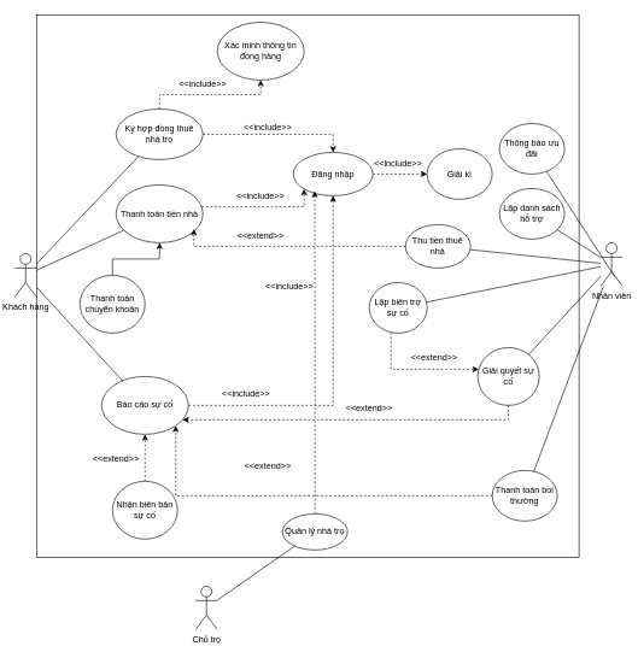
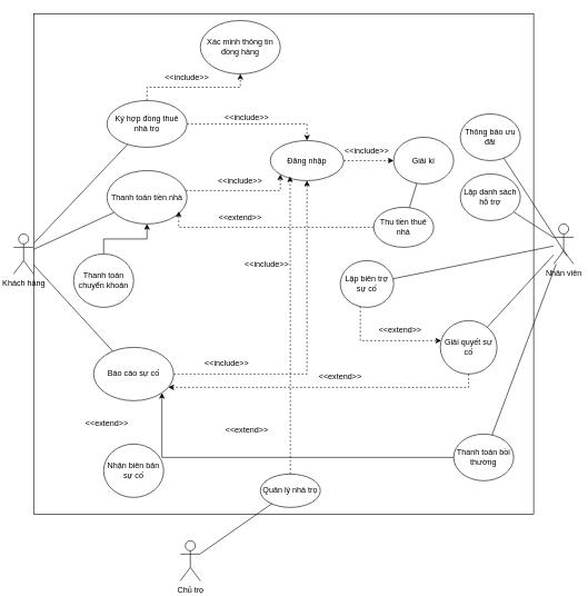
  <mxCell id="0" />
  <mxCell id="1" parent="0" />
  <mxCell id="2" value="" style="whiteSpace=wrap;html=1;aspect=fixed;" parent="1" vertex="1"><mxGeometry x="50" y="20" width="750" height="750" as="geometry" /></mxCell>
  <mxCell id="3" value="Khách hàng" style="shape=umlActor;verticalLabelPosition=bottom;verticalAlign=top;html=1;outlineConnect=0;" parent="1" vertex="1"><mxGeometry x="20" y="350" width="30" height="60" as="geometry" /></mxCell>
  <mxCell id="4" value="Chủ trọ" style="shape=umlActor;verticalLabelPosition=bottom;verticalAlign=top;html=1;outlineConnect=0;" parent="1" vertex="1"><mxGeometry x="270" y="810" width="30" height="60" as="geometry" /></mxCell>
  <mxCell id="5" value="Nhân viên" style="shape=umlActor;verticalLabelPosition=bottom;verticalAlign=top;html=1;outlineConnect=0;" parent="1" vertex="1"><mxGeometry x="830" y="335" width="30" height="60" as="geometry" /></mxCell>
  <mxCell id="6" style="edgeStyle=orthogonalEdgeStyle;rounded=0;orthogonalLoop=1;jettySize=auto;html=1;dashed=1;" parent="1" source="7" target="34" edge="1"><mxGeometry relative="1" as="geometry" /></mxCell>
  <mxCell id="7" value="Đăng nhập" style="ellipse;whiteSpace=wrap;html=1;" parent="1" vertex="1"><mxGeometry x="405" y="210" width="110" height="60" as="geometry" /></mxCell>
  <mxCell id="8" style="edgeStyle=orthogonalEdgeStyle;rounded=0;orthogonalLoop=1;jettySize=auto;html=1;dashed=1;" parent="1" source="10" target="7" edge="1"><mxGeometry relative="1" as="geometry"><Array as="points"><mxPoint x="460" y="185" /></Array></mxGeometry></mxCell>
  <mxCell id="9" style="edgeStyle=orthogonalEdgeStyle;rounded=0;orthogonalLoop=1;jettySize=auto;html=1;dashed=1;" parent="1" source="10" target="48" edge="1"><mxGeometry relative="1" as="geometry"><Array as="points"><mxPoint x="220" y="130" /><mxPoint x="360" y="130" /></Array></mxGeometry></mxCell>
  <mxCell id="10" value="Ký hợp đồng thuê nhà trọ" style="ellipse;whiteSpace=wrap;html=1;" parent="1" vertex="1"><mxGeometry x="160" y="150" width="120" height="70" as="geometry" /></mxCell>
  <mxCell id="11" value="&amp;lt;&amp;lt;include&amp;gt;&amp;gt;" style="text;html=1;align=center;verticalAlign=middle;whiteSpace=wrap;rounded=0;" parent="1" vertex="1"><mxGeometry x="340" y="160" width="60" height="30" as="geometry" /></mxCell>
  <mxCell id="12" value="" style="endArrow=none;html=1;rounded=0;" parent="1" source="3" target="10" edge="1"><mxGeometry width="50" height="50" relative="1" as="geometry"><mxPoint x="310" y="370" as="sourcePoint" /><mxPoint x="360" y="320" as="targetPoint" /></mxGeometry></mxCell>
  <mxCell id="13" style="edgeStyle=orthogonalEdgeStyle;rounded=0;orthogonalLoop=1;jettySize=auto;html=1;dashed=1;" parent="1" source="14" target="7" edge="1"><mxGeometry relative="1" as="geometry"><Array as="points"><mxPoint x="420" y="285" /></Array></mxGeometry></mxCell>
  <mxCell id="14" value="Thanh toán tiền nhà" style="ellipse;whiteSpace=wrap;html=1;" parent="1" vertex="1"><mxGeometry x="160" y="255" width="120" height="80" as="geometry" /></mxCell>
  <mxCell id="15" value="Báo cáo sự cố" style="ellipse;whiteSpace=wrap;html=1;" parent="1" vertex="1"><mxGeometry x="140" y="520" width="120" height="80" as="geometry" /></mxCell>
  <mxCell id="16" value="" style="endArrow=none;html=1;rounded=0;" parent="1" source="3" target="14" edge="1"><mxGeometry width="50" height="50" relative="1" as="geometry"><mxPoint x="310" y="370" as="sourcePoint" /><mxPoint x="360" y="320" as="targetPoint" /></mxGeometry></mxCell>
  <mxCell id="17" value="&amp;lt;&amp;lt;include&amp;gt;&amp;gt;" style="text;html=1;align=center;verticalAlign=middle;whiteSpace=wrap;rounded=0;" parent="1" vertex="1"><mxGeometry x="330" y="255" width="60" height="30" as="geometry" /></mxCell>
  <mxCell id="18" value="" style="endArrow=none;html=1;rounded=0;" parent="1" source="3" target="15" edge="1"><mxGeometry width="50" height="50" relative="1" as="geometry"><mxPoint x="310" y="370" as="sourcePoint" /><mxPoint x="360" y="320" as="targetPoint" /></mxGeometry></mxCell>
  <mxCell id="19" style="edgeStyle=orthogonalEdgeStyle;rounded=0;orthogonalLoop=1;jettySize=auto;html=1;dashed=1;entryX=0.5;entryY=1;entryDx=0;entryDy=0;" parent="1" source="15" target="7" edge="1"><mxGeometry relative="1" as="geometry"><mxPoint x="550" y="320" as="targetPoint" /></mxGeometry></mxCell>
  <mxCell id="20" value="&amp;lt;&amp;lt;include&amp;gt;&amp;gt;" style="text;html=1;align=center;verticalAlign=middle;whiteSpace=wrap;rounded=0;" parent="1" vertex="1"><mxGeometry x="310" y="530" width="60" height="30" as="geometry" /></mxCell>
  <mxCell id="21" style="edgeStyle=orthogonalEdgeStyle;rounded=0;orthogonalLoop=1;jettySize=auto;html=1;" parent="1" source="22" target="14" edge="1"><mxGeometry relative="1" as="geometry" /></mxCell>
  <mxCell id="22" value="Thanh toán chuyển khoản" style="ellipse;whiteSpace=wrap;html=1;" parent="1" vertex="1"><mxGeometry x="110" y="380" width="90" height="80" as="geometry" /></mxCell>
- <mxCell id="23" style="edgeStyle=orthogonalEdgeStyle;rounded=0;orthogonalLoop=1;jettySize=auto;html=1;dashed=1;" parent="1" source="24" target="15" edge="1"><mxGeometry relative="1" as="geometry" /></mxCell>
  <mxCell id="24" value="&lt;span style=&quot;text-align: left;&quot;&gt;Nhận biên bản sự cố&lt;/span&gt;" style="ellipse;whiteSpace=wrap;html=1;" parent="1" vertex="1"><mxGeometry x="155" y="665" width="90" height="80" as="geometry" /></mxCell>
  <mxCell id="25" value="&amp;lt;&amp;lt;extend&amp;gt;&amp;gt;" style="text;html=1;align=center;verticalAlign=middle;whiteSpace=wrap;rounded=0;" parent="1" vertex="1"><mxGeometry x="130" y="620" width="60" height="30" as="geometry" /></mxCell>
  <mxCell id="26" value="Thu tiền thuê&lt;div&gt;nhà&lt;/div&gt;" style="ellipse;whiteSpace=wrap;html=1;" parent="1" vertex="1"><mxGeometry x="560" y="310" width="90" height="60" as="geometry" /></mxCell>
  <mxCell id="27" style="edgeStyle=orthogonalEdgeStyle;rounded=0;orthogonalLoop=1;jettySize=auto;html=1;entryX=0.897;entryY=0.763;entryDx=0;entryDy=0;entryPerimeter=0;dashed=1;" parent="1" source="26" target="14" edge="1"><mxGeometry relative="1" as="geometry"><Array as="points"><mxPoint x="555" y="340" /><mxPoint x="298" y="340" /></Array></mxGeometry></mxCell>
  <mxCell id="28" value="&amp;lt;&amp;lt;extend&amp;gt;&amp;gt;" style="text;html=1;align=center;verticalAlign=middle;whiteSpace=wrap;rounded=0;" parent="1" vertex="1"><mxGeometry x="330" y="310" width="60" height="30" as="geometry" /></mxCell>
- <mxCell id="29" value="" style="endArrow=none;html=1;rounded=0;" parent="1" source="26" target="5" edge="1"><mxGeometry width="50" height="50" relative="1" as="geometry"><mxPoint x="310" y="370" as="sourcePoint" /><mxPoint x="360" y="320" as="targetPoint" /></mxGeometry></mxCell>
+ <mxCell id="29" value="" style="endArrow=none;html=1;rounded=0;" parent="1" source="26" target="34" edge="1"><mxGeometry width="50" height="50" relative="1" as="geometry"><mxPoint x="310" y="370" as="sourcePoint" /><mxPoint x="360" y="320" as="targetPoint" /></mxGeometry></mxCell>
  <mxCell id="30" style="edgeStyle=orthogonalEdgeStyle;rounded=0;orthogonalLoop=1;jettySize=auto;html=1;dashed=1;" parent="1" source="31" target="37" edge="1"><mxGeometry relative="1" as="geometry"><Array as="points"><mxPoint x="540" y="510" /><mxPoint x="683" y="510" /></Array></mxGeometry></mxCell>
  <mxCell id="31" value="Lập biên trợ sự cố" style="ellipse;whiteSpace=wrap;html=1;" parent="1" vertex="1"><mxGeometry x="510" y="390" width="80" height="70" as="geometry" /></mxCell>
  <mxCell id="32" value="&amp;lt;&amp;lt;extend&amp;gt;&amp;gt;" style="text;html=1;align=center;verticalAlign=middle;whiteSpace=wrap;rounded=0;" parent="1" vertex="1"><mxGeometry x="570" y="480" width="60" height="30" as="geometry" /></mxCell>
  <mxCell id="33" value="" style="endArrow=none;html=1;rounded=0;" parent="1" source="31" target="5" edge="1"><mxGeometry width="50" height="50" relative="1" as="geometry"><mxPoint x="310" y="560" as="sourcePoint" /><mxPoint x="360" y="510" as="targetPoint" /></mxGeometry></mxCell>
  <mxCell id="34" value="Giải kí" style="ellipse;whiteSpace=wrap;html=1;" parent="1" vertex="1"><mxGeometry x="590" y="205" width="90" height="70" as="geometry" /></mxCell>
  <mxCell id="35" value="&amp;lt;&amp;lt;include&amp;gt;&amp;gt;" style="text;html=1;align=center;verticalAlign=middle;whiteSpace=wrap;rounded=0;" parent="1" vertex="1"><mxGeometry x="520" y="210" width="60" height="30" as="geometry" /></mxCell>
  <mxCell id="36" style="edgeStyle=orthogonalEdgeStyle;rounded=0;orthogonalLoop=1;jettySize=auto;html=1;dashed=1;" parent="1" source="37" target="15" edge="1"><mxGeometry relative="1" as="geometry"><Array as="points"><mxPoint x="510" y="580" /><mxPoint x="510" y="580" /></Array></mxGeometry></mxCell>
  <mxCell id="37" value="Giải quyết sự cố" style="ellipse;whiteSpace=wrap;html=1;" parent="1" vertex="1"><mxGeometry x="660" y="480" width="85" height="80" as="geometry" /></mxCell>
  <mxCell id="38" value="&amp;lt;&amp;lt;extend&amp;gt;&amp;gt;" style="text;html=1;align=center;verticalAlign=middle;whiteSpace=wrap;rounded=0;" parent="1" vertex="1"><mxGeometry x="480" y="550" width="60" height="30" as="geometry" /></mxCell>
  <mxCell id="39" value="" style="endArrow=none;html=1;rounded=0;" parent="1" source="37" target="5" edge="1"><mxGeometry width="50" height="50" relative="1" as="geometry"><mxPoint x="280" y="640" as="sourcePoint" /><mxPoint x="330" y="590" as="targetPoint" /></mxGeometry></mxCell>
  <mxCell id="40" value="Quản lý nhà trọ" style="ellipse;whiteSpace=wrap;html=1;" parent="1" vertex="1"><mxGeometry x="390" y="710" width="90" height="50" as="geometry" /></mxCell>
  <mxCell id="41" value="" style="endArrow=none;html=1;rounded=0;" parent="1" source="4" target="40" edge="1"><mxGeometry width="50" height="50" relative="1" as="geometry"><mxPoint x="300" y="640" as="sourcePoint" /><mxPoint x="350" y="590" as="targetPoint" /></mxGeometry></mxCell>
- <mxCell id="42" style="edgeStyle=orthogonalEdgeStyle;rounded=0;orthogonalLoop=1;jettySize=auto;html=1;entryX=1;entryY=1;entryDx=0;entryDy=0;dashed=1;" parent="1" source="43" target="15" edge="1"><mxGeometry relative="1" as="geometry" /></mxCell>
+ <mxCell id="42" style="edgeStyle=orthogonalEdgeStyle;rounded=0;orthogonalLoop=1;jettySize=auto;html=1;entryX=1;entryY=1;entryDx=0;entryDy=0;dashed=0;" parent="1" source="43" target="15" edge="1"><mxGeometry relative="1" as="geometry" /></mxCell>
  <mxCell id="43" value="Thanh toán bồi thường" style="ellipse;whiteSpace=wrap;html=1;" parent="1" vertex="1"><mxGeometry x="680" y="650" width="90" height="70" as="geometry" /></mxCell>
  <mxCell id="44" value="" style="endArrow=none;html=1;rounded=0;" parent="1" source="43" target="5" edge="1"><mxGeometry width="50" height="50" relative="1" as="geometry"><mxPoint x="300" y="640" as="sourcePoint" /><mxPoint x="350" y="590" as="targetPoint" /></mxGeometry></mxCell>
  <mxCell id="45" value="&amp;lt;&amp;lt;extend&amp;gt;&amp;gt;" style="text;html=1;align=center;verticalAlign=middle;whiteSpace=wrap;rounded=0;" parent="1" vertex="1"><mxGeometry x="340" y="630" width="60" height="30" as="geometry" /></mxCell>
  <mxCell id="46" style="edgeStyle=orthogonalEdgeStyle;rounded=0;orthogonalLoop=1;jettySize=auto;html=1;entryX=0.269;entryY=0.893;entryDx=0;entryDy=0;entryPerimeter=0;dashed=1;" parent="1" source="40" target="7" edge="1"><mxGeometry relative="1" as="geometry" /></mxCell>
  <mxCell id="47" value="&amp;lt;&amp;lt;include&amp;gt;&amp;gt;" style="text;html=1;align=center;verticalAlign=middle;whiteSpace=wrap;rounded=0;" parent="1" vertex="1"><mxGeometry x="370" y="380" width="60" height="30" as="geometry" /></mxCell>
  <mxCell id="48" value="Xác minh thông tin đồng hàng" style="ellipse;whiteSpace=wrap;html=1;" parent="1" vertex="1"><mxGeometry x="300" width="120" height="80" as="geometry" y="30" /></mxCell>
  <mxCell id="49" value="&amp;lt;&amp;lt;include&amp;gt;&amp;gt;" style="text;html=1;align=center;verticalAlign=middle;whiteSpace=wrap;rounded=0;" parent="1" vertex="1"><mxGeometry x="250" y="100" width="60" height="30" as="geometry" /></mxCell>
  <mxCell id="50" value="Thông báo ưu đãi" style="ellipse;whiteSpace=wrap;html=1;" vertex="1" parent="1"><mxGeometry x="690" y="170" width="90" height="70" as="geometry" /></mxCell>
  <mxCell id="51" value="Lập danh sách hỗ trợ" style="ellipse;whiteSpace=wrap;html=1;" vertex="1" parent="1"><mxGeometry x="690" y="260" width="90" height="70" as="geometry" /></mxCell>
  <mxCell id="52" value="" style="endArrow=none;html=1;rounded=0;" edge="1" parent="1" source="51" target="5"><mxGeometry width="50" height="50" relative="1" as="geometry"><mxPoint x="659" y="355" as="sourcePoint" /><mxPoint x="840" y="373" as="targetPoint" /></mxGeometry></mxCell>
  <mxCell id="53" value="" style="endArrow=none;html=1;rounded=0;" edge="1" parent="1" source="50"><mxGeometry width="50" height="50" relative="1" as="geometry"><mxPoint x="669" y="365" as="sourcePoint" /><mxPoint x="850" y="383" as="targetPoint" /></mxGeometry></mxCell>
